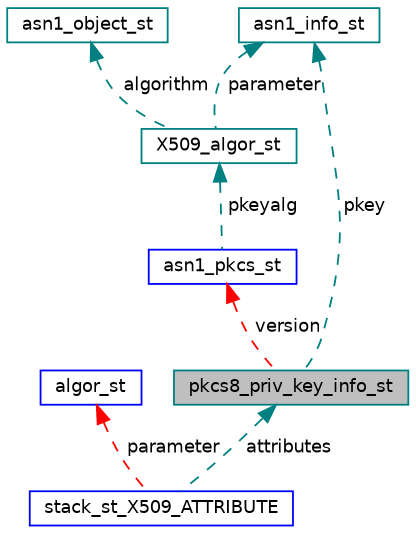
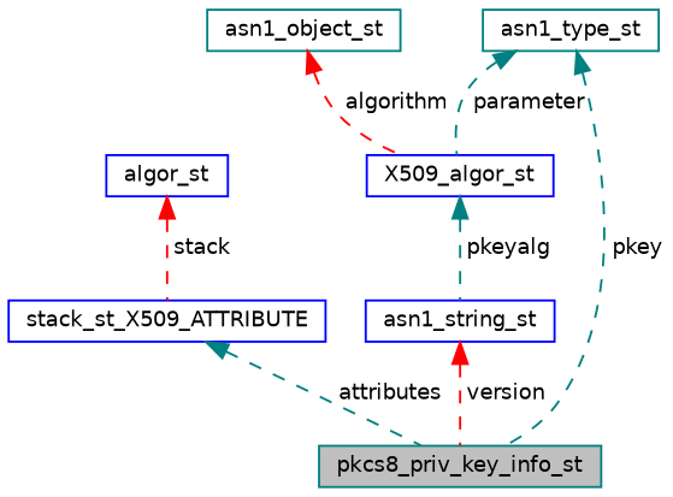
  digraph {
    node [color=teal fillcolor=white fontname=Helvetica fontsize=10 shape=record style=filled]
    edge [color=teal dir=back fontname=Helvetica fontsize=10 labelfontname=Helvetica labelfontsize=10 style=dashed]
    n1 [fillcolor=grey75 fontcolor=black height=0.2 label=pkcs8_priv_key_info_st width=0.4]
    n2 [color=blue height=0.2 label=stack_st_X509_ATTRIBUTE width=0.4]
    n3 [color=blue height=0.2 label=algor_st width=0.4]
-   n4 [color=blue height=0.2 label=asn1_pkcs_st width=0.4]
-   n5 [height=0.2 label=X509_algor_st width=0.4]
+   n4 [color=blue height=0.2 label=asn1_string_st width=0.4]
+   n5 [color=blue height=0.2 label=X509_algor_st width=0.4]
    n6 [height=0.2 label=asn1_object_st width=0.4]
-   n7 [height=0.2 label=asn1_info_st width=0.4]
-   n1 -> n2 [label=" attributes"]
-   n3 -> n2 [color=red label=" parameter"]
+   n7 [height=0.2 label=asn1_type_st width=0.4]
+   n2 -> n1 [label=" attributes"]
+   n3 -> n2 [color=red label=" stack"]
    n4 -> n1 [color=red label=" version"]
    n5 -> n4 [label=" pkeyalg"]
-   n6 -> n5 [label=" algorithm"]
+   n6 -> n5 [color=red label=" algorithm"]
    n7 -> n1 [label=" pkey"]
    n7 -> n5 [label=" parameter"]
  }
